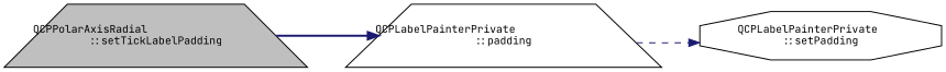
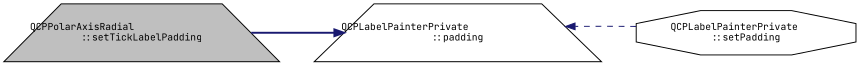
  digraph {
    fontname="JetBrains Mono"
    rankdir=LR
    node [color=black fillcolor=white fontname="JetBrains Mono" fontsize=10 shape=trapezium style=filled]
    edge [arrowhead=normal color=midnightblue fontname="JetBrains Mono" fontsize=10 labelfontname=Helvetica labelfontsize=10]
    n1 [fillcolor=grey75 fontcolor=black height=0.2 label="QCPPolarAxisRadial\l::setTickLabelPadding" width=0.4]
    n2 [height=0.2 label="QCPLabelPainterPrivate\l::padding" width=0.4]
    n3 [height=0.2 label="QCPLabelPainterPrivate\l::setPadding" shape=octagon width=0.4]
    n1 -> n2 [style=bold]
-   n2 -> n3 [style=dashed]
+   n3 -> n2 [style=dashed]
  }
